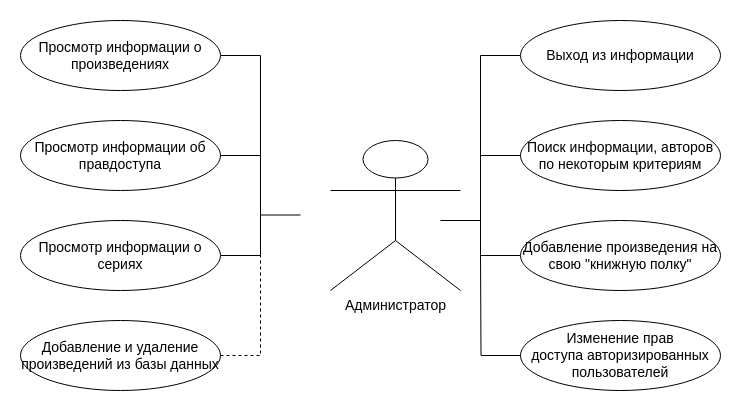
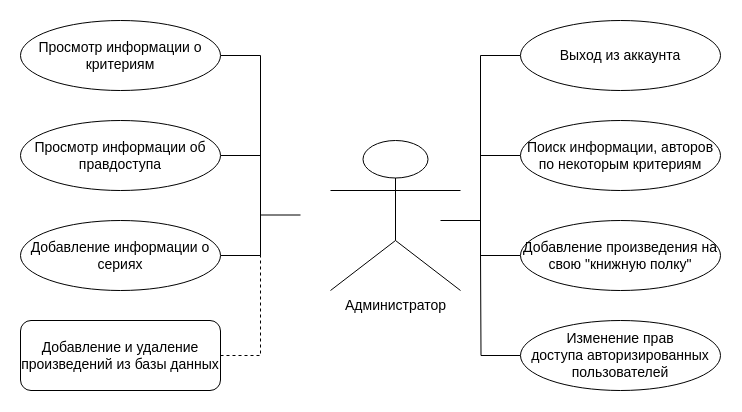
  <mxCell id="0" />
  <mxCell id="1" parent="0" />
  <mxCell id="2" value="&lt;span style=&quot;font-size: 14px&quot;&gt;Администратор&lt;/span&gt;" style="shape=umlActor;verticalLabelPosition=bottom;verticalAlign=top;html=1;" parent="1" vertex="1"><mxGeometry x="330" y="140" width="130" height="150" as="geometry" /></mxCell>
  <mxCell id="3" style="edgeStyle=orthogonalEdgeStyle;rounded=0;html=1;fontSize=14;endArrow=none;endFill=0;strokeColor=default;exitX=0;exitY=0.5;exitDx=0;exitDy=0;entryX=0;entryY=0.5;entryDx=0;entryDy=0;" parent="1" edge="1"><mxGeometry relative="1" as="geometry"><Array as="points"><mxPoint x="480" y="55" /><mxPoint x="480" y="255" /></Array><mxPoint x="520" y="55" as="sourcePoint" /><mxPoint x="520" y="255" as="targetPoint" /></mxGeometry></mxCell>
  <mxCell id="4" style="edgeStyle=orthogonalEdgeStyle;rounded=0;html=1;fontSize=14;endArrow=none;endFill=0;strokeColor=default;exitX=0;exitY=0.5;exitDx=0;exitDy=0;" parent="1" edge="1"><mxGeometry relative="1" as="geometry"><mxPoint x="480" y="155" as="targetPoint" /><mxPoint x="520" y="155" as="sourcePoint" /></mxGeometry></mxCell>
  <mxCell id="5" style="edgeStyle=orthogonalEdgeStyle;html=1;exitX=1;exitY=0.5;exitDx=0;exitDy=0;entryX=1;entryY=0.5;entryDx=0;entryDy=0;fontSize=14;strokeColor=default;rounded=0;endArrow=none;endFill=0;" parent="1" edge="1"><mxGeometry relative="1" as="geometry"><Array as="points"><mxPoint x="260" y="55" /><mxPoint x="260" y="255" /></Array><mxPoint x="220" y="55" as="sourcePoint" /><mxPoint x="220" y="255" as="targetPoint" /></mxGeometry></mxCell>
  <mxCell id="6" style="edgeStyle=orthogonalEdgeStyle;rounded=0;html=1;exitX=1;exitY=0.5;exitDx=0;exitDy=0;fontSize=14;endArrow=none;endFill=0;strokeColor=default;" parent="1" edge="1"><mxGeometry relative="1" as="geometry"><mxPoint x="260" y="155" as="targetPoint" /><mxPoint x="220" y="155" as="sourcePoint" /></mxGeometry></mxCell>
  <mxCell id="7" value="Поиск информации, авторов по некоторым критериям" style="ellipse;whiteSpace=wrap;html=1;fontSize=14;" parent="1" vertex="1"><mxGeometry x="520" y="120" width="200" height="70" as="geometry" /></mxCell>
- <mxCell id="8" value="Выход из информации" style="ellipse;whiteSpace=wrap;html=1;fontSize=14;" parent="1" vertex="1"><mxGeometry x="520" y="20" width="200" height="70" as="geometry" /></mxCell>
+ <mxCell id="8" value="Выход из аккаунта" style="ellipse;whiteSpace=wrap;html=1;fontSize=14;" parent="1" vertex="1"><mxGeometry x="520" y="20" width="200" height="70" as="geometry" /></mxCell>
  <mxCell id="9" style="edgeStyle=orthogonalEdgeStyle;rounded=0;orthogonalLoop=1;jettySize=auto;html=1;exitX=0;exitY=0.5;exitDx=0;exitDy=0;endArrow=none;endFill=0;" parent="1" source="10" edge="1"><mxGeometry relative="1" as="geometry"><mxPoint x="480" y="250" as="targetPoint" /></mxGeometry></mxCell>
  <mxCell id="10" value="Изменение прав&lt;br style=&quot;border-color: var(--border-color);&quot;&gt;доступа авторизированных пользователей" style="ellipse;whiteSpace=wrap;html=1;fontSize=14;" parent="1" vertex="1"><mxGeometry x="520" y="320" width="200" height="70" as="geometry" /></mxCell>
- <mxCell id="11" value="Просмотр информации о &lt;br&gt;произведениях" style="ellipse;whiteSpace=wrap;html=1;fontSize=14;" parent="1" vertex="1"><mxGeometry x="20" y="20" width="200" height="70" as="geometry" /></mxCell>
+ <mxCell id="11" value="Просмотр информации о &lt;br&gt;критериям" style="ellipse;whiteSpace=wrap;html=1;fontSize=14;" parent="1" vertex="1"><mxGeometry x="20" y="20" width="200" height="70" as="geometry" /></mxCell>
  <mxCell id="12" value="Просмотр информации об&lt;br&gt;правдоступа" style="ellipse;whiteSpace=wrap;html=1;fontSize=14;" parent="1" vertex="1"><mxGeometry x="20" y="120" width="200" height="70" as="geometry" /></mxCell>
  <mxCell id="13" value="" style="endArrow=none;html=1;rounded=0;" parent="1" edge="1"><mxGeometry width="50" height="50" relative="1" as="geometry"><mxPoint x="260" y="214.5" as="sourcePoint" /><mxPoint x="300" y="214.5" as="targetPoint" /></mxGeometry></mxCell>
  <mxCell id="14" value="" style="endArrow=none;html=1;rounded=0;" parent="1" edge="1"><mxGeometry width="50" height="50" relative="1" as="geometry"><mxPoint x="440" y="220" as="sourcePoint" /><mxPoint x="480" y="220" as="targetPoint" /></mxGeometry></mxCell>
- <mxCell id="15" value="Просмотр информации о&lt;br&gt;сериях" style="ellipse;whiteSpace=wrap;html=1;fontSize=14;" vertex="1" parent="1"><mxGeometry x="20" y="220" width="200" height="70" as="geometry" /></mxCell>
+ <mxCell id="15" value="Добавление информации о&lt;br&gt;сериях" style="ellipse;whiteSpace=wrap;html=1;fontSize=14;" vertex="1" parent="1"><mxGeometry x="20" y="220" width="200" height="70" as="geometry" /></mxCell>
  <mxCell id="16" value="Добавление произведения на свою &quot;книжную полку&quot;" style="ellipse;whiteSpace=wrap;html=1;fontSize=14;" vertex="1" parent="1"><mxGeometry x="520" y="220" width="200" height="70" as="geometry" /></mxCell>
- <mxCell id="17" value="Добавление и удаление произведений из базы данных" style="ellipse;whiteSpace=wrap;html=1;fontSize=14;" vertex="1" parent="1"><mxGeometry x="20" y="320" width="200" height="70" as="geometry" /></mxCell>
+ <mxCell id="17" value="Добавление и удаление произведений из базы данных" style="whiteSpace=wrap;html=1;fontSize=14;rounded=1;" vertex="1" parent="1"><mxGeometry x="20" y="320" width="200" height="70" as="geometry" /></mxCell>
  <mxCell id="18" value="" style="endArrow=none;html=1;rounded=0;entryX=1;entryY=0.5;entryDx=0;entryDy=0;exitX=1;exitY=0.5;exitDx=0;exitDy=0;edgeStyle=orthogonalEdgeStyle;dashed=1;" edge="1" parent="1" source="17" target="15"><mxGeometry width="50" height="50" relative="1" as="geometry"><mxPoint x="220" y="350" as="sourcePoint" /><mxPoint x="270" y="340" as="targetPoint" /><Array as="points"><mxPoint x="260" y="355" /><mxPoint x="260" y="255" /></Array></mxGeometry></mxCell>
